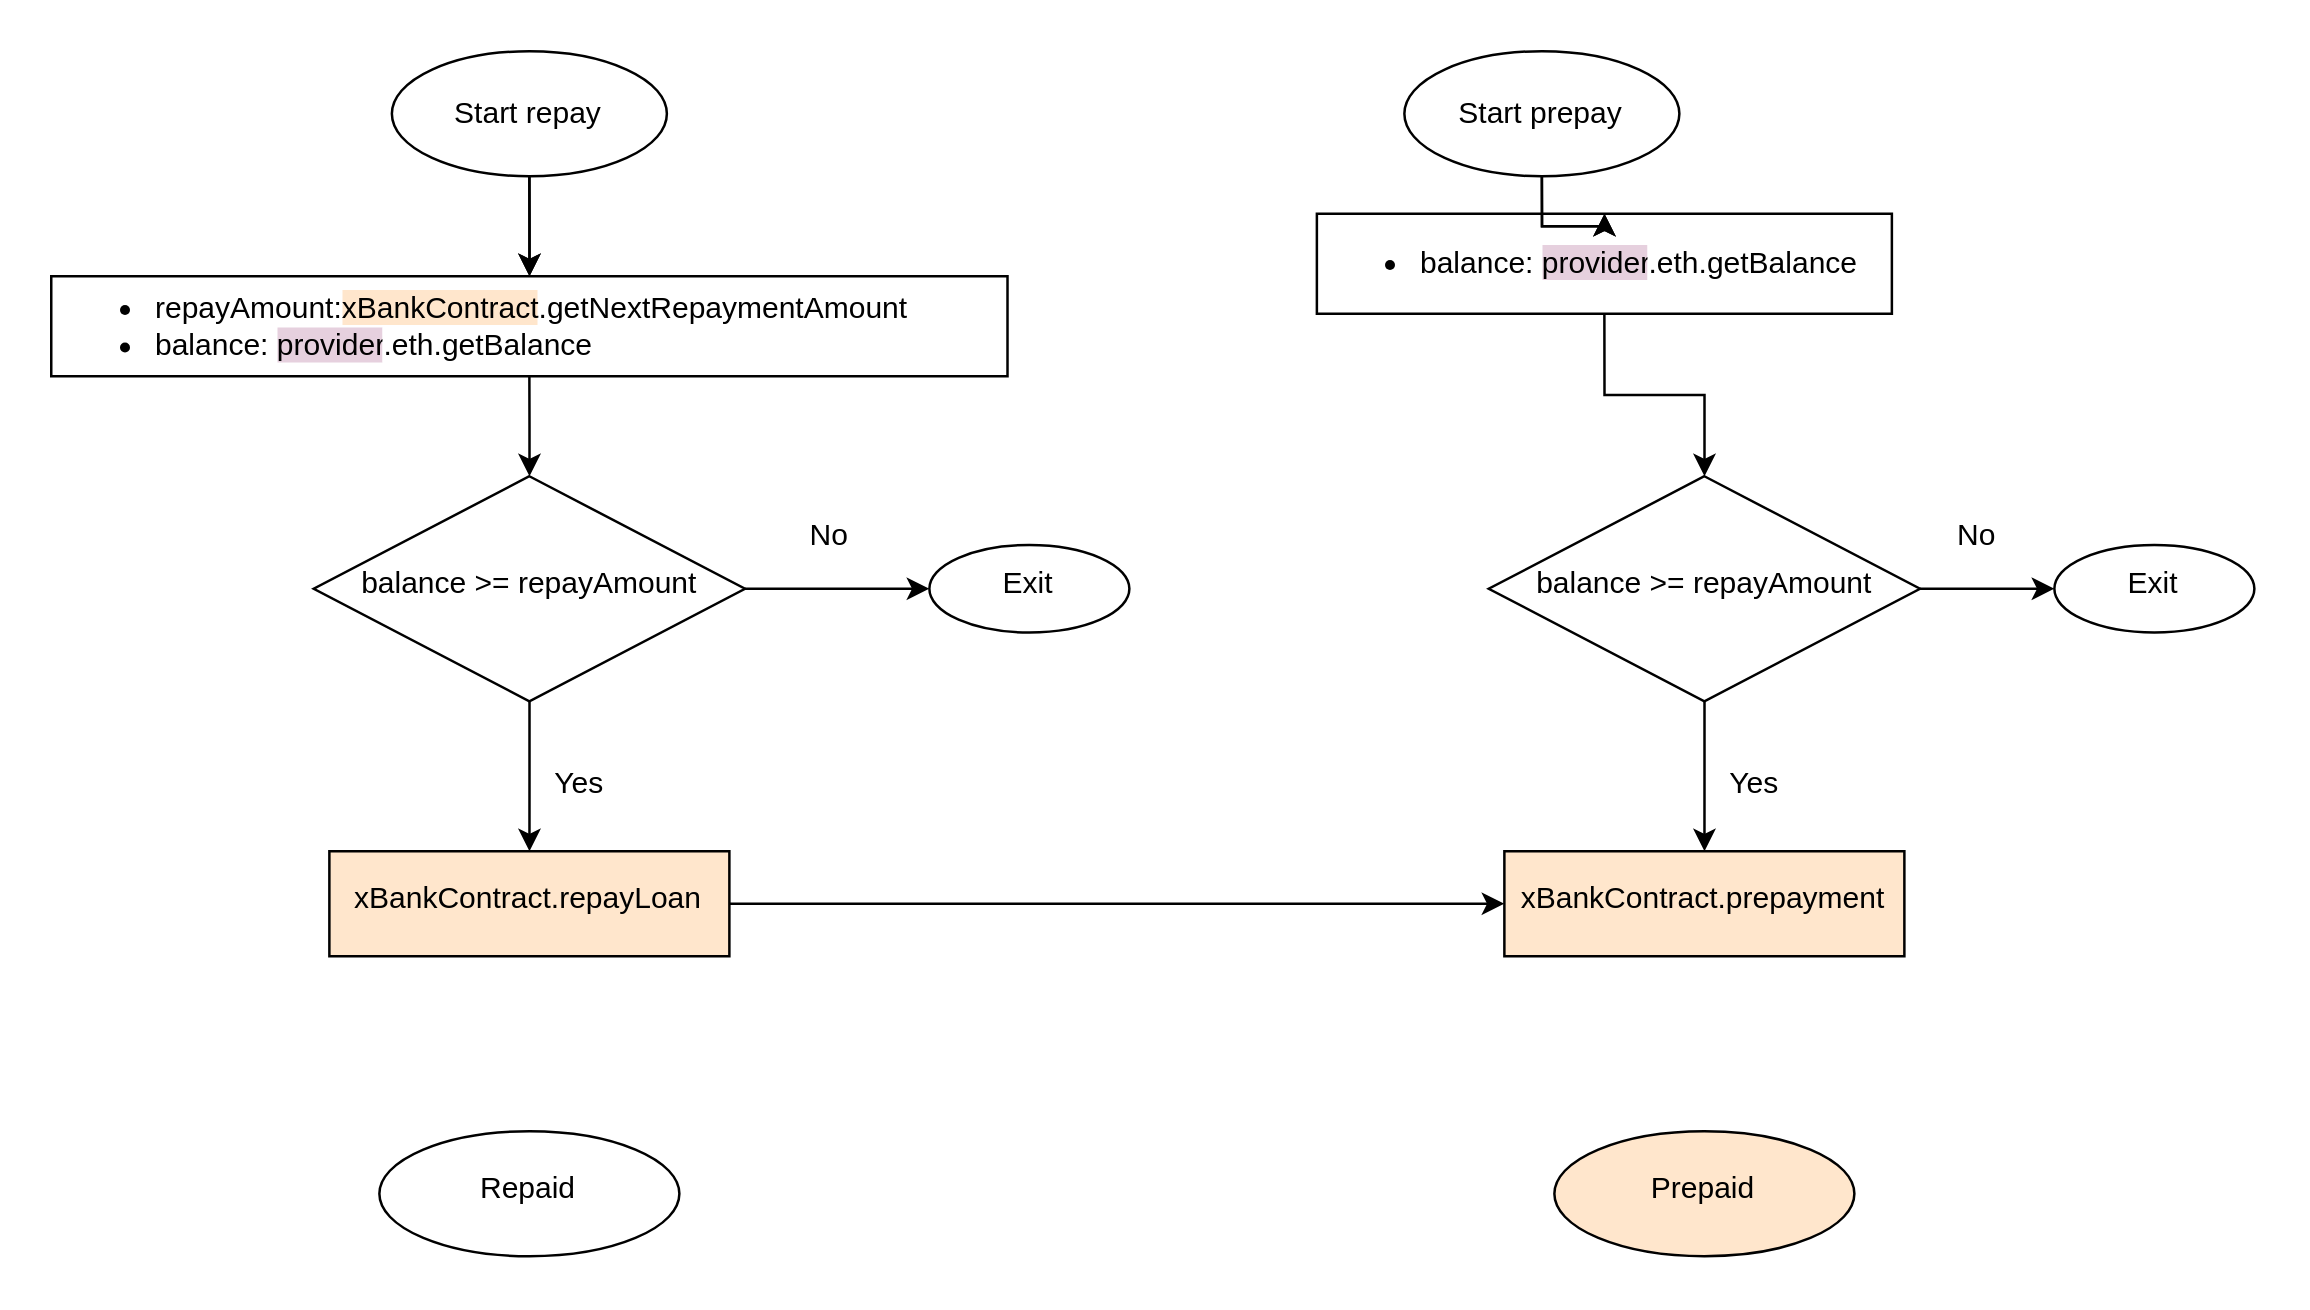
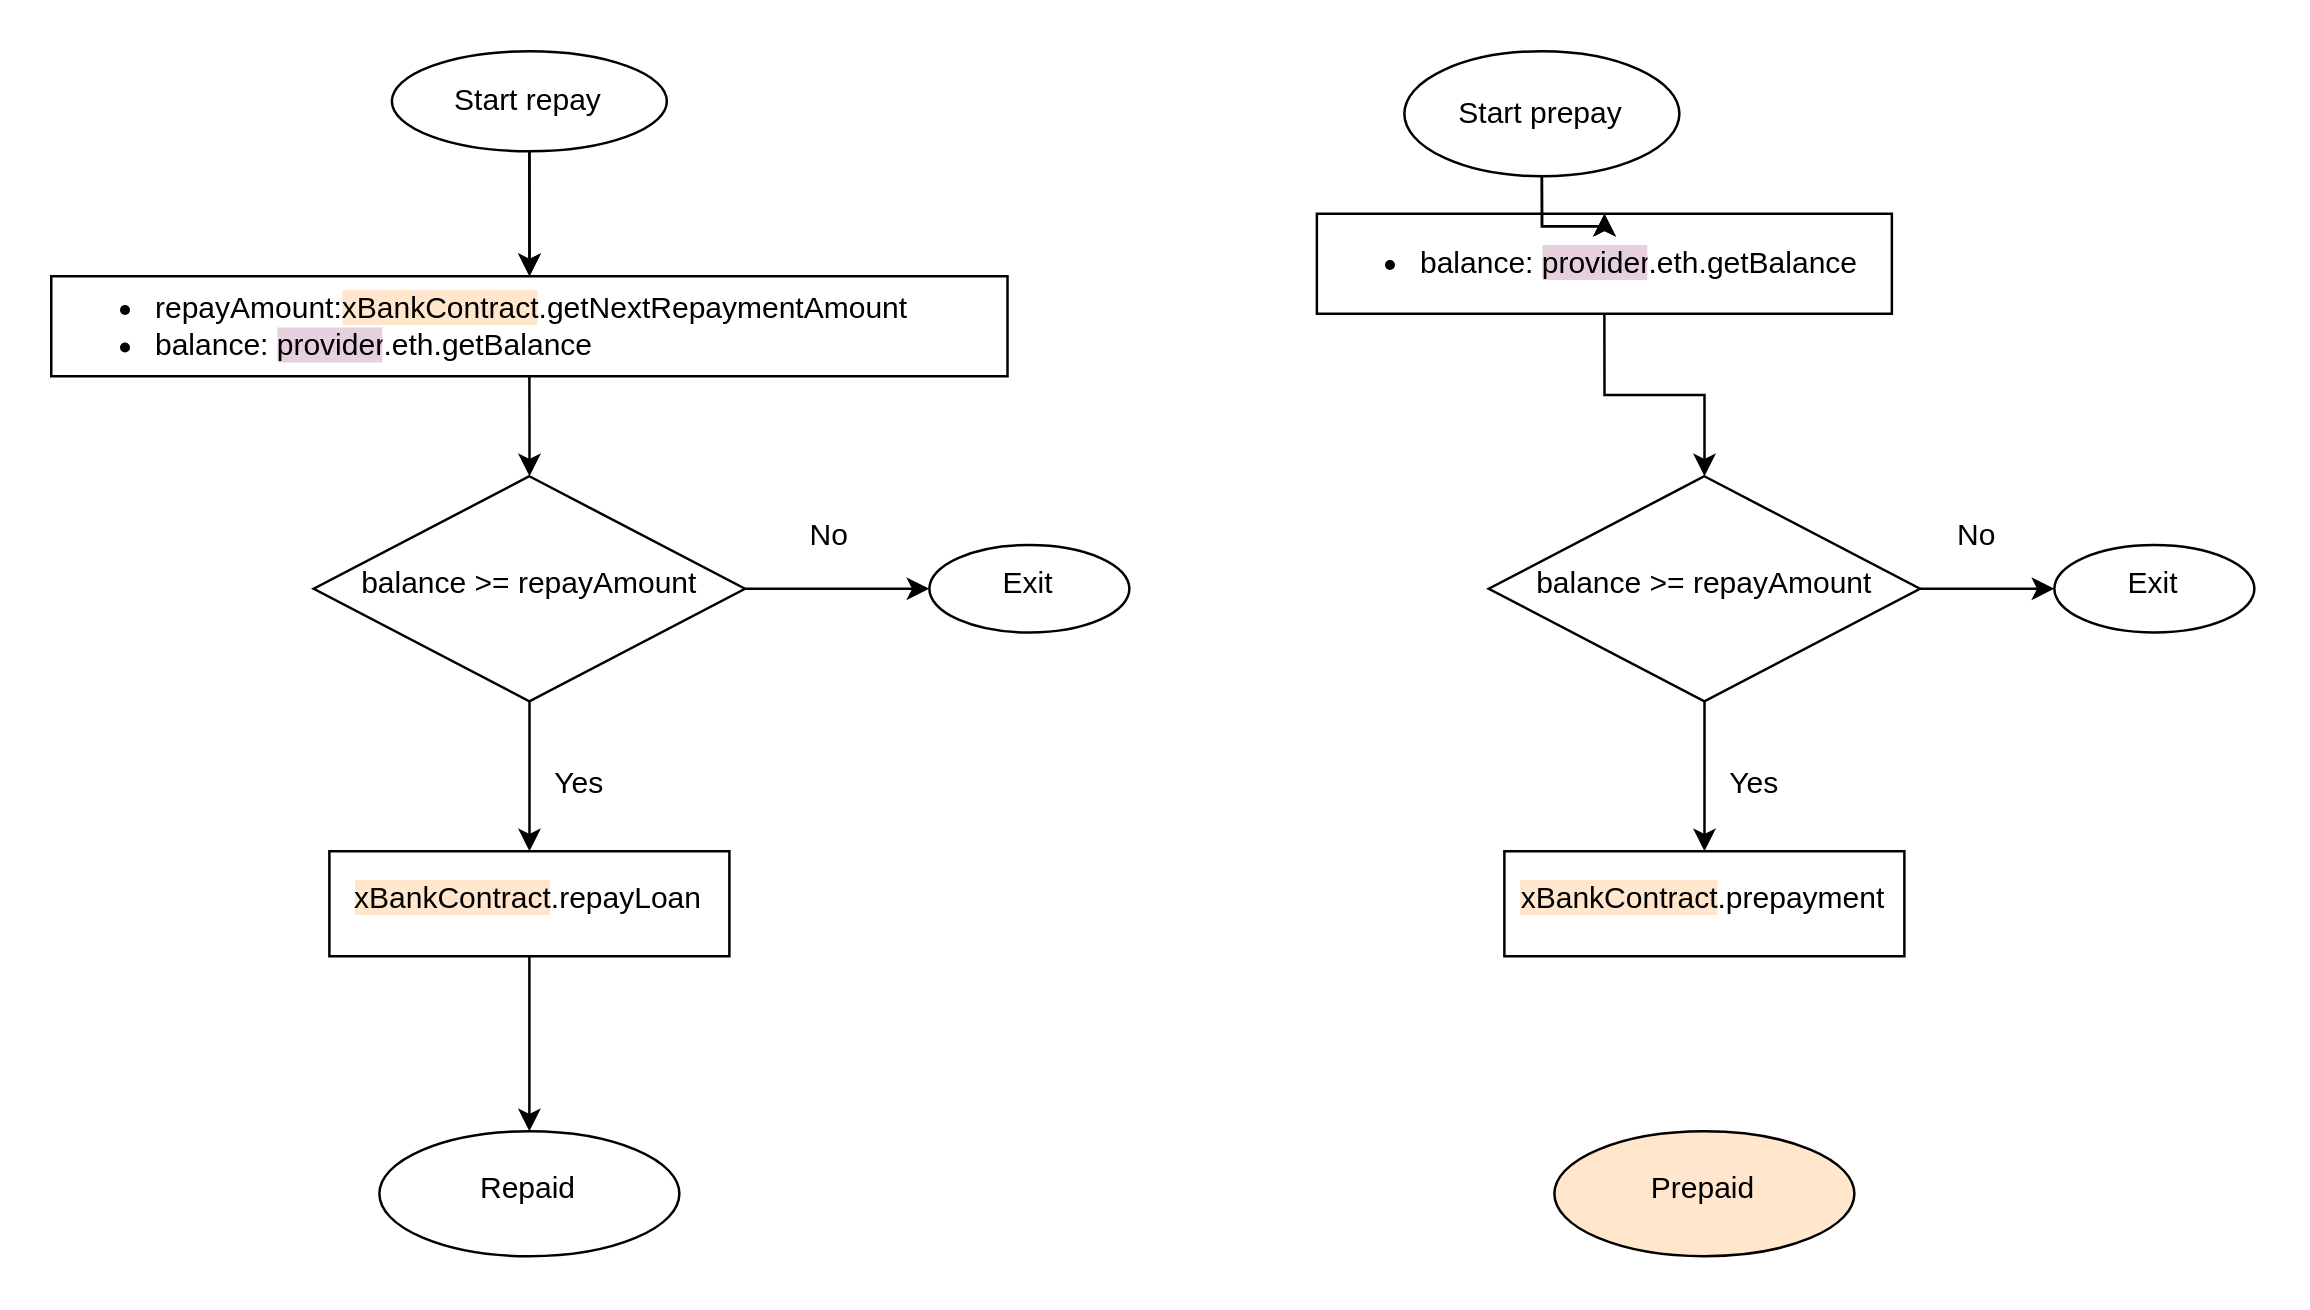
  <mxCell id="0" />
  <mxCell id="1" parent="0" />
  <mxCell id="2" value="&lt;ul&gt;&lt;li&gt;repayAmount:&lt;span style=&quot;background-color: rgb(255, 230, 204);&quot;&gt;xBankContract&lt;/span&gt;.getNextRepaymentAmount&lt;/li&gt;&lt;li&gt;balance: &lt;span style=&quot;background-color: rgb(230, 208, 222);&quot;&gt;provider&lt;/span&gt;&lt;span style=&quot;background-color: rgb(255, 255, 255);&quot;&gt;.eth.getBalance&amp;nbsp;&lt;/span&gt;&lt;/li&gt;&lt;/ul&gt;" style="rounded=0;whiteSpace=wrap;html=1;fontSize=12;glass=0;strokeWidth=1;shadow=0;align=left;" parent="1" vertex="1"><mxGeometry x="20" y="110" width="382.5" height="40" as="geometry" /></mxCell>
  <mxCell id="3" value="" style="edgeStyle=orthogonalEdgeStyle;rounded=0;orthogonalLoop=1;jettySize=auto;html=1;" parent="1" source="5" edge="1"><mxGeometry relative="1" as="geometry"><mxPoint x="211.287" y="340" as="targetPoint" /></mxGeometry></mxCell>
  <mxCell id="4" value="" style="edgeStyle=orthogonalEdgeStyle;rounded=0;orthogonalLoop=1;jettySize=auto;html=1;" edge="1" parent="1" source="5" target="13"><mxGeometry relative="1" as="geometry" /></mxCell>
  <mxCell id="5" value="&lt;div style=&quot;line-height: 110%;&quot;&gt;balance &amp;gt;= repayAmount&lt;/div&gt;" style="rhombus;whiteSpace=wrap;html=1;shadow=0;fontFamily=Helvetica;fontSize=12;align=center;strokeWidth=1;spacing=6;spacingTop=-4;" parent="1" vertex="1"><mxGeometry x="125" y="190" width="172.5" height="90" as="geometry" /></mxCell>
  <mxCell id="6" value="" style="edgeStyle=orthogonalEdgeStyle;rounded=0;orthogonalLoop=1;jettySize=auto;html=1;" parent="1" source="8" target="2" edge="1"><mxGeometry relative="1" as="geometry" /></mxCell>
  <mxCell id="7" value="" style="edgeStyle=orthogonalEdgeStyle;rounded=0;orthogonalLoop=1;jettySize=auto;html=1;" parent="1" source="8" target="2" edge="1"><mxGeometry relative="1" as="geometry" /></mxCell>
- <mxCell id="8" value="Start repay" style="ellipse;whiteSpace=wrap;html=1;" parent="1" vertex="1"><mxGeometry x="156.25" y="20" width="110" height="50" as="geometry" /></mxCell>
- <mxCell id="9" value="" style="edgeStyle=orthogonalEdgeStyle;rounded=0;orthogonalLoop=1;jettySize=auto;html=1;" parent="1" source="10" target="23" edge="1"><mxGeometry relative="1" as="geometry" /></mxCell>
- <mxCell id="10" value="&lt;span style=&quot;background-color: rgb(255, 230, 204);&quot;&gt;xBankContract&lt;/span&gt;.repayLoan" style="whiteSpace=wrap;html=1;shadow=0;strokeWidth=1;spacing=6;spacingTop=-4;fillColor=#ffe6cc;" parent="1" vertex="1"><mxGeometry x="131.25" y="340" width="160" height="42" as="geometry" /></mxCell>
+ <mxCell id="8" value="Start repay" style="ellipse;whiteSpace=wrap;html=1;" parent="1" vertex="1"><mxGeometry x="156.25" y="20" width="110" height="40" as="geometry" /></mxCell>
+ <mxCell id="9" value="" style="edgeStyle=orthogonalEdgeStyle;rounded=0;orthogonalLoop=1;jettySize=auto;html=1;" parent="1" source="10" target="11" edge="1"><mxGeometry relative="1" as="geometry" /></mxCell>
+ <mxCell id="10" value="&lt;span style=&quot;background-color: rgb(255, 230, 204);&quot;&gt;xBankContract&lt;/span&gt;.repayLoan" style="whiteSpace=wrap;html=1;shadow=0;strokeWidth=1;spacing=6;spacingTop=-4;" parent="1" vertex="1"><mxGeometry x="131.25" y="340" width="160" height="42" as="geometry" /></mxCell>
  <mxCell id="11" value="Repaid" style="ellipse;whiteSpace=wrap;html=1;shadow=0;strokeWidth=1;spacing=6;spacingTop=-4;" parent="1" vertex="1"><mxGeometry x="151.25" y="452" width="120" height="50" as="geometry" /></mxCell>
  <mxCell id="12" value="" style="edgeStyle=orthogonalEdgeStyle;rounded=0;orthogonalLoop=1;jettySize=auto;html=1;exitX=0.5;exitY=1;exitDx=0;exitDy=0;" parent="1" source="2" target="5" edge="1"><mxGeometry relative="1" as="geometry"><mxPoint x="211.25" y="229" as="sourcePoint" /><Array as="points" /></mxGeometry></mxCell>
  <mxCell id="13" value="Exit" style="ellipse;whiteSpace=wrap;html=1;shadow=0;strokeWidth=1;spacing=6;spacingTop=-4;" vertex="1" parent="1"><mxGeometry x="371.25" y="217.5" width="80" height="35" as="geometry" /></mxCell>
  <mxCell id="14" value="No" style="text;html=1;align=center;verticalAlign=middle;resizable=0;points=[];autosize=1;strokeColor=none;fillColor=none;" vertex="1" parent="1"><mxGeometry x="311.25" y="199" width="40" height="30" as="geometry" /></mxCell>
  <mxCell id="15" value="Yes" style="text;html=1;align=center;verticalAlign=middle;resizable=0;points=[];autosize=1;strokeColor=none;fillColor=none;" vertex="1" parent="1"><mxGeometry x="211.25" y="298" width="40" height="30" as="geometry" /></mxCell>
  <mxCell id="16" value="&lt;ul&gt;&lt;li&gt;balance: &lt;span style=&quot;background-color: rgb(230, 208, 222);&quot;&gt;provider&lt;/span&gt;&lt;span style=&quot;background-color: rgb(255, 255, 255);&quot;&gt;.eth.getBalance&amp;nbsp;&lt;/span&gt;&lt;/li&gt;&lt;/ul&gt;" style="rounded=0;whiteSpace=wrap;html=1;fontSize=12;glass=0;strokeWidth=1;shadow=0;align=left;" vertex="1" parent="1"><mxGeometry x="526.25" y="85" width="230" height="40" as="geometry" /></mxCell>
  <mxCell id="17" value="" style="edgeStyle=orthogonalEdgeStyle;rounded=0;orthogonalLoop=1;jettySize=auto;html=1;" edge="1" parent="1" source="19"><mxGeometry relative="1" as="geometry"><mxPoint x="681.287" y="340" as="targetPoint" /></mxGeometry></mxCell>
  <mxCell id="18" value="" style="edgeStyle=orthogonalEdgeStyle;rounded=0;orthogonalLoop=1;jettySize=auto;html=1;" edge="1" parent="1" source="19" target="26"><mxGeometry relative="1" as="geometry" /></mxCell>
  <mxCell id="19" value="&lt;div style=&quot;line-height: 110%;&quot;&gt;balance &amp;gt;= repayAmount&lt;/div&gt;" style="rhombus;whiteSpace=wrap;html=1;shadow=0;fontFamily=Helvetica;fontSize=12;align=center;strokeWidth=1;spacing=6;spacingTop=-4;" vertex="1" parent="1"><mxGeometry x="595" y="190" width="172.5" height="90" as="geometry" /></mxCell>
  <mxCell id="20" value="" style="edgeStyle=orthogonalEdgeStyle;rounded=0;orthogonalLoop=1;jettySize=auto;html=1;" edge="1" parent="1" source="22" target="16"><mxGeometry relative="1" as="geometry" /></mxCell>
  <mxCell id="21" value="" style="edgeStyle=orthogonalEdgeStyle;rounded=0;orthogonalLoop=1;jettySize=auto;html=1;" edge="1" parent="1" source="22" target="16"><mxGeometry relative="1" as="geometry" /></mxCell>
  <mxCell id="22" value="Start prepay" style="ellipse;whiteSpace=wrap;html=1;" vertex="1" parent="1"><mxGeometry x="561.25" y="20" width="110" height="50" as="geometry" /></mxCell>
- <mxCell id="23" value="&lt;span style=&quot;background-color: rgb(255, 230, 204);&quot;&gt;xBankContract&lt;/span&gt;.prepayment" style="whiteSpace=wrap;html=1;shadow=0;strokeWidth=1;spacing=6;spacingTop=-4;fillColor=#ffe6cc;" vertex="1" parent="1"><mxGeometry x="601.25" y="340" width="160" height="42" as="geometry" /></mxCell>
+ <mxCell id="23" value="&lt;span style=&quot;background-color: rgb(255, 230, 204);&quot;&gt;xBankContract&lt;/span&gt;.prepayment" style="whiteSpace=wrap;html=1;shadow=0;strokeWidth=1;spacing=6;spacingTop=-4;" vertex="1" parent="1"><mxGeometry x="601.25" y="340" width="160" height="42" as="geometry" /></mxCell>
  <mxCell id="24" value="Prepaid" style="ellipse;whiteSpace=wrap;html=1;shadow=0;strokeWidth=1;spacing=6;spacingTop=-4;fillColor=#ffe6cc;" vertex="1" parent="1"><mxGeometry x="621.25" y="452" width="120" height="50" as="geometry" /></mxCell>
  <mxCell id="25" value="" style="edgeStyle=orthogonalEdgeStyle;rounded=0;orthogonalLoop=1;jettySize=auto;html=1;exitX=0.5;exitY=1;exitDx=0;exitDy=0;" edge="1" parent="1" source="16" target="19"><mxGeometry relative="1" as="geometry"><mxPoint x="681.25" y="229" as="sourcePoint" /><Array as="points" /></mxGeometry></mxCell>
  <mxCell id="26" value="Exit" style="ellipse;whiteSpace=wrap;html=1;shadow=0;strokeWidth=1;spacing=6;spacingTop=-4;" vertex="1" parent="1"><mxGeometry x="821.25" y="217.5" width="80" height="35" as="geometry" /></mxCell>
  <mxCell id="27" value="No" style="text;html=1;align=center;verticalAlign=middle;resizable=0;points=[];autosize=1;strokeColor=none;fillColor=none;" vertex="1" parent="1"><mxGeometry x="770.25" y="199" width="40" height="30" as="geometry" /></mxCell>
  <mxCell id="28" value="Yes" style="text;html=1;align=center;verticalAlign=middle;resizable=0;points=[];autosize=1;strokeColor=none;fillColor=none;" vertex="1" parent="1"><mxGeometry x="681.25" y="298" width="40" height="30" as="geometry" /></mxCell>
